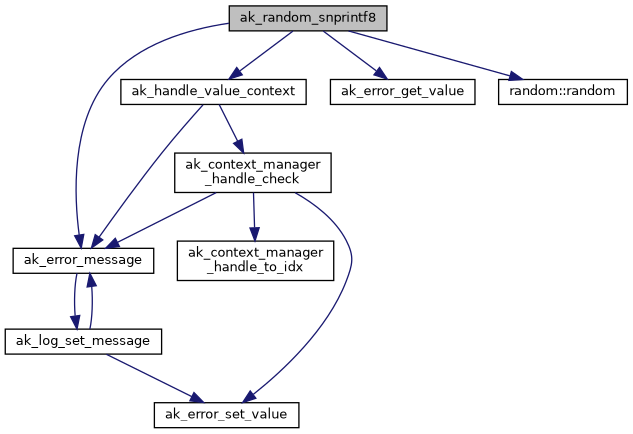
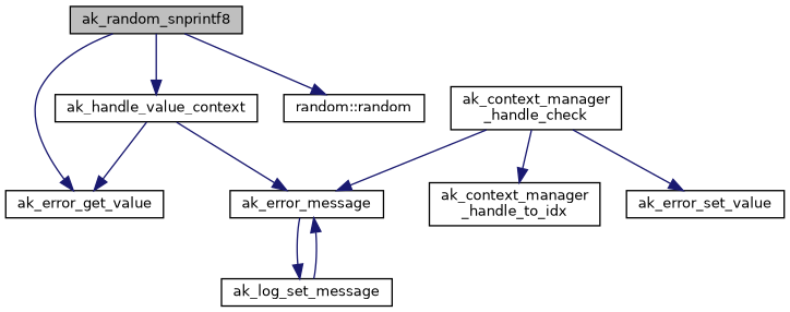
  digraph {
    rankdir=TB
    node [color=black fillcolor=white fontname=Helvetica fontsize=10 shape=record style=filled]
    edge [color=midnightblue fontname=Helvetica fontsize=10 labelfontname=Helvetica labelfontsize=10 style=solid]
    n1 [fillcolor=grey75 fontcolor=black height=0.2 label=ak_random_snprintf8 width=0.4]
    n2 [height=0.2 label=ak_handle_value_context width=0.4]
    n3 [height=0.2 label=ak_error_message width=0.4]
    n4 [height=0.2 label=ak_error_get_value width=0.4]
    n5 [height=0.2 label="random::random" width=0.4]
    n6 [height=0.2 label="ak_context_manager\l_handle_check" width=0.4]
    n7 [height=0.2 label=ak_log_set_message width=0.4]
    n8 [height=0.2 label="ak_context_manager\l_handle_to_idx" width=0.4]
    n9 [height=0.2 label=ak_error_set_value width=0.4]
    n1 -> n2
-   n1 -> n3
    n1 -> n4
    n1 -> n5
    n2 -> n3
-   n2 -> n6
+   n2 -> n4
    n3 -> n7
    n6 -> n3
    n6 -> n8
    n6 -> n9
    n7 -> n3
-   n7 -> n9
  }
